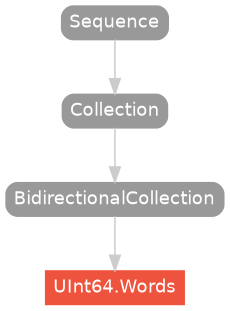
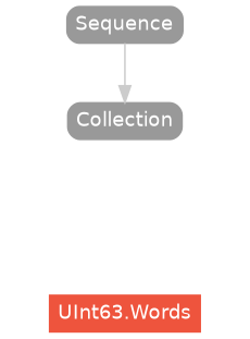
  strict digraph {
    fontname="DejaVu Sans"
    node [color="#999999" fillcolor="#999999" fontcolor=white fontname="DejaVu Sans" fontsize=12 margin="0.07,0.05" shape=box style="filled,rounded"]
    edge [color="#cccccc" fontname="DejaVu Sans"]
-   "UInt64.Words" [color="#ee543d" fillcolor="#ee543d" height=0.3 style=filled]
-   BidirectionalCollection [height=0.3]
+   "UInt64.Words" [color="#ee543d" fillcolor="#ee543d" height=0.3 style=filled label="UInt63.Words"]
    Collection [height=0.3]
    Sequence [height=0.3]
    subgraph sub_1 {
      rank=max
      "UInt64.Words"
    }
-   BidirectionalCollection -> "UInt64.Words"
-   Collection -> BidirectionalCollection
    Sequence -> Collection
  }
